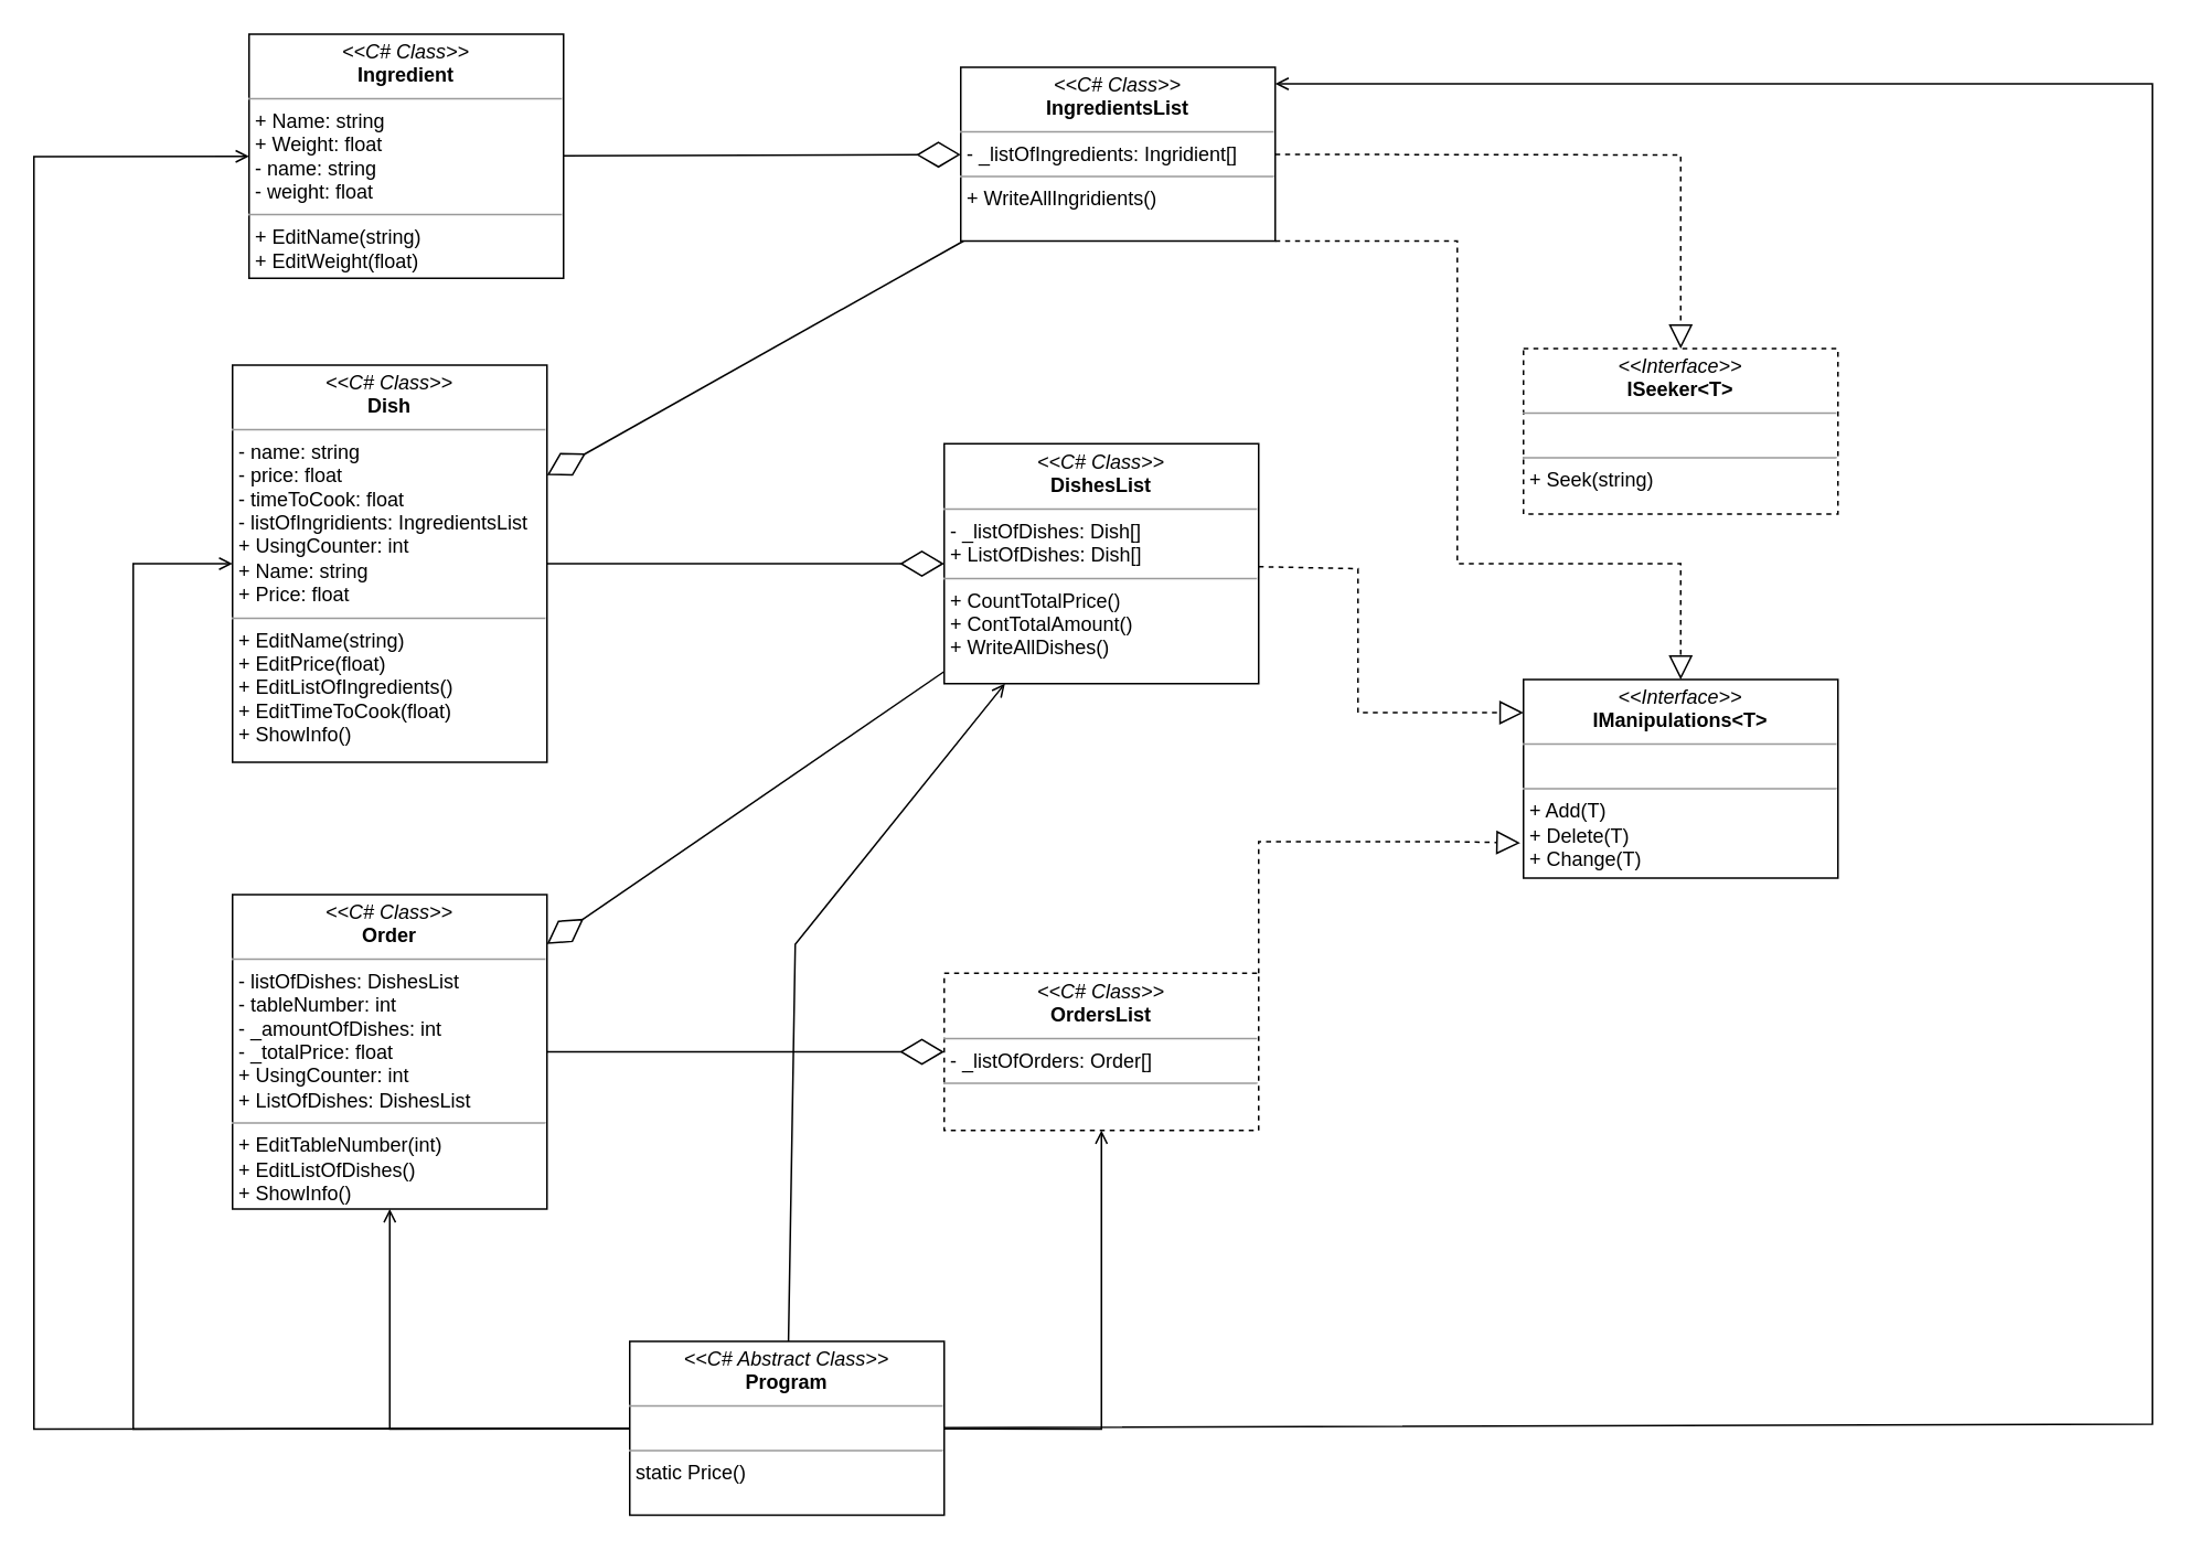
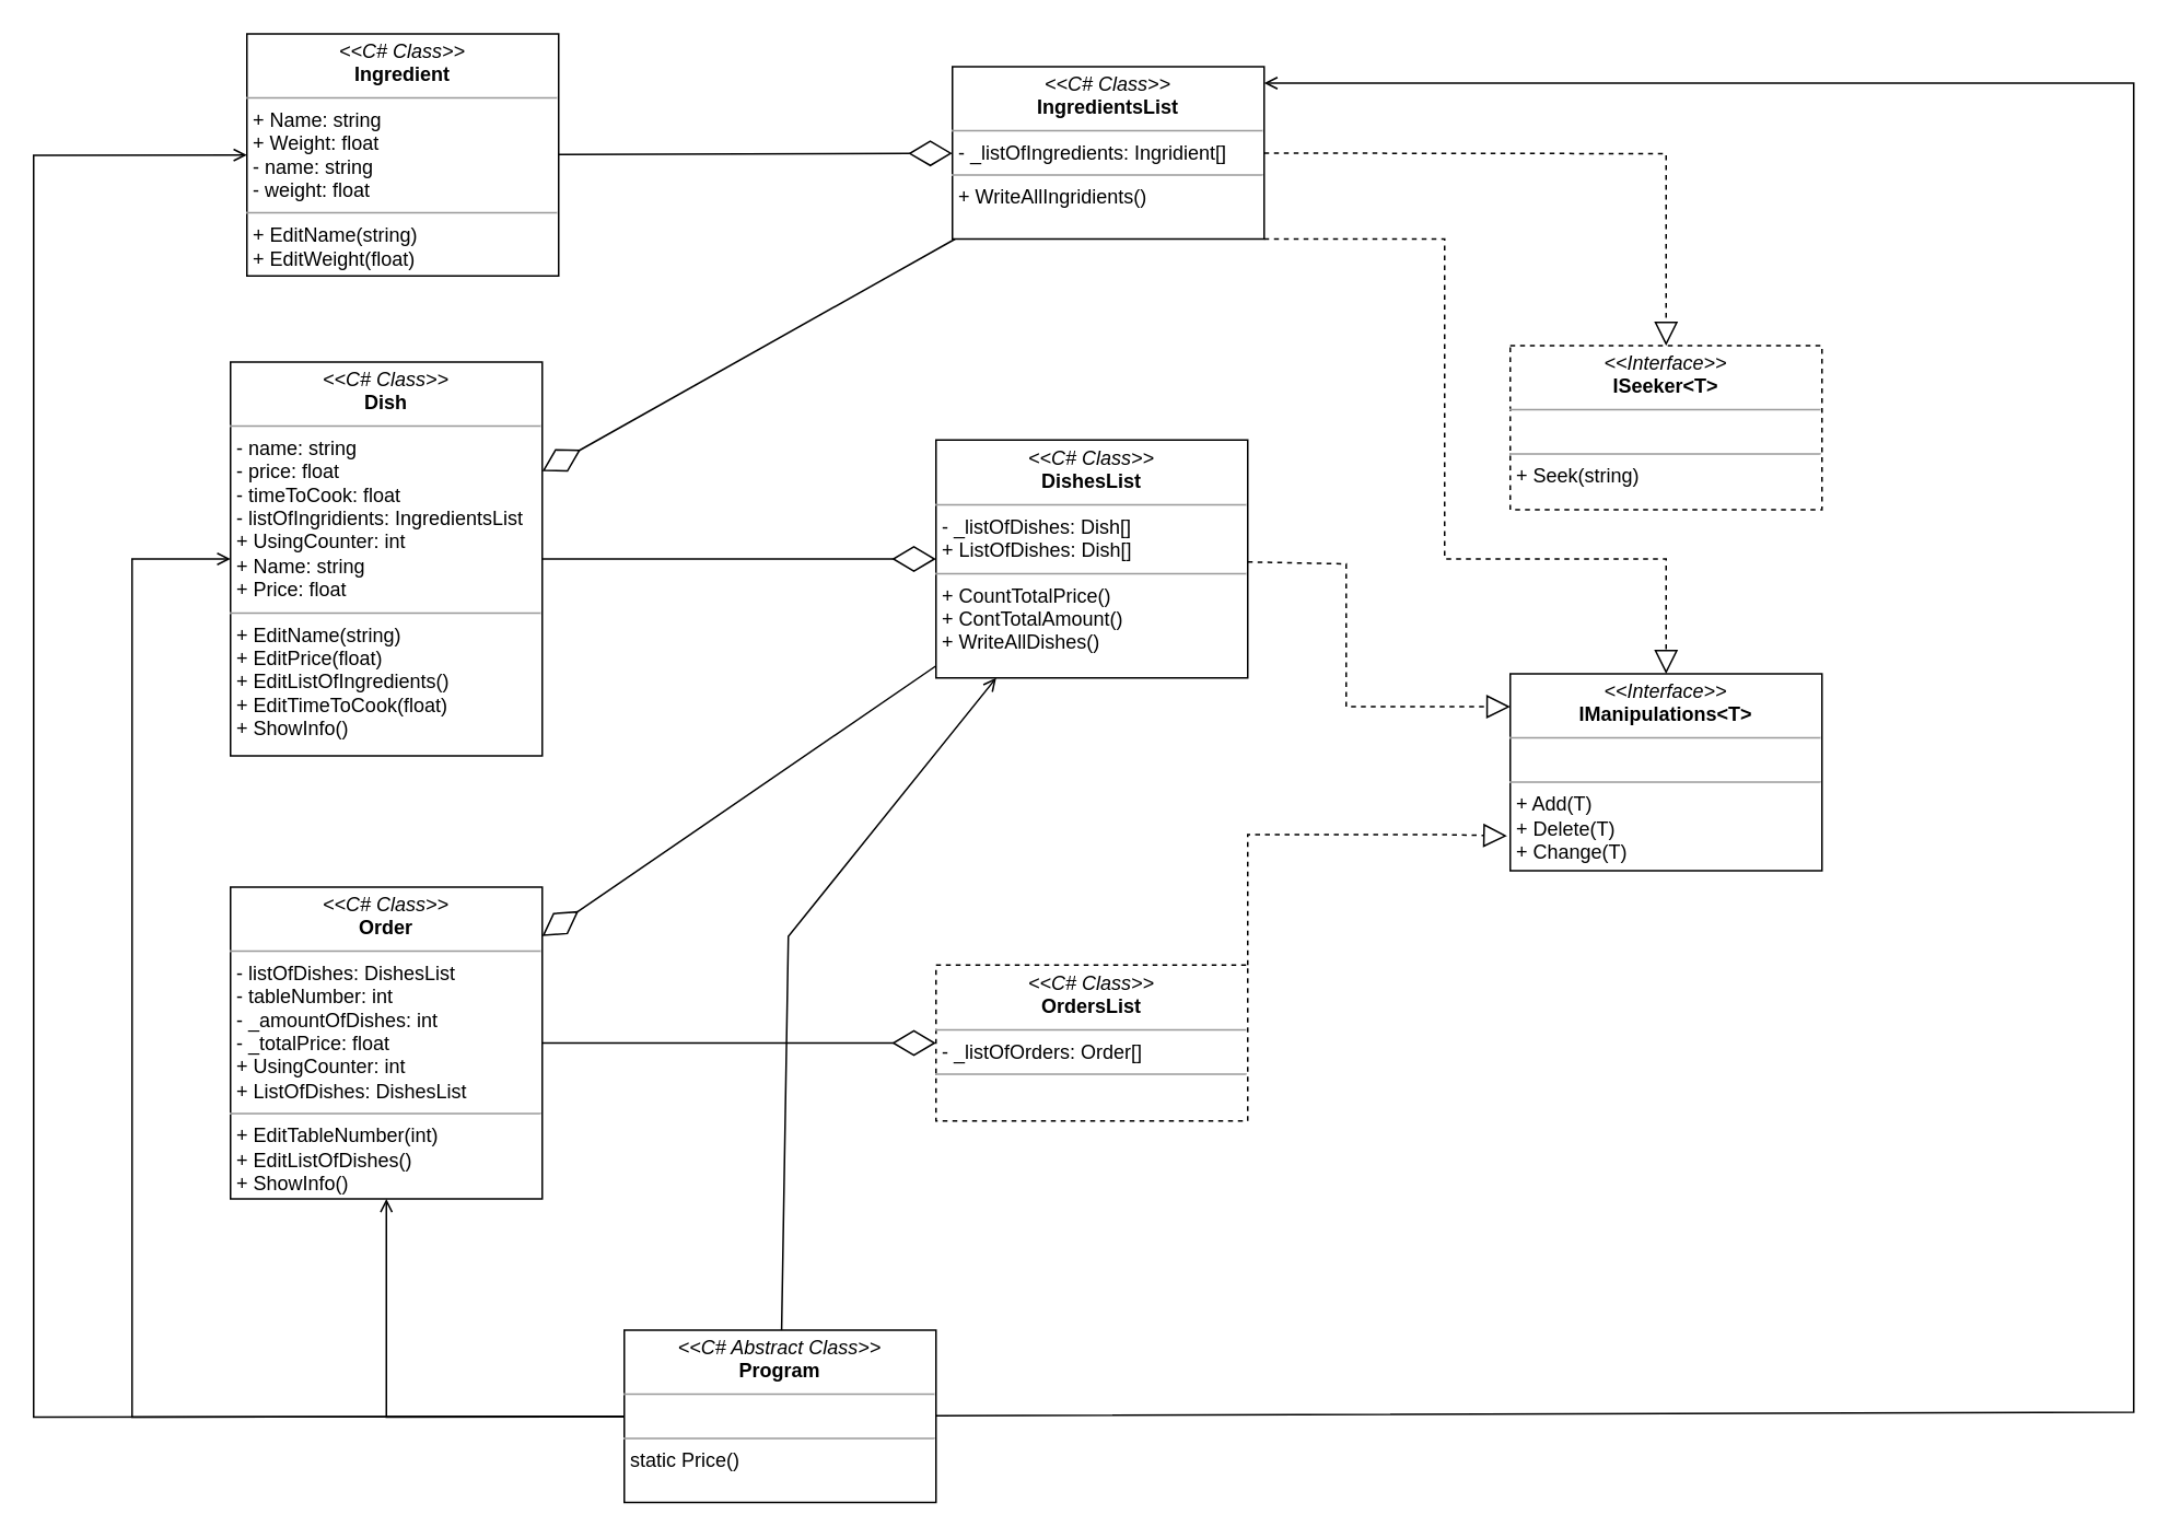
  <mxCell id="0" />
  <mxCell id="1" parent="0" />
  <mxCell id="2" value="&lt;p style=&quot;margin:0px;margin-top:4px;text-align:center;&quot;&gt;&lt;i&gt;&amp;lt;&amp;lt;C# Class&amp;gt;&amp;gt;&lt;/i&gt;&lt;br&gt;&lt;b&gt;Ingredient&lt;/b&gt;&lt;br&gt;&lt;/p&gt;&lt;hr size=&quot;1&quot;&gt;&lt;p style=&quot;margin:0px;margin-left:4px;&quot;&gt;+ Name: string&lt;br&gt;&lt;/p&gt;&lt;p style=&quot;margin:0px;margin-left:4px;&quot;&gt;+ Weight: float&lt;/p&gt;&lt;p style=&quot;margin:0px;margin-left:4px;&quot;&gt;- name: string&lt;/p&gt;&lt;p style=&quot;margin:0px;margin-left:4px;&quot;&gt;- weight: float&lt;/p&gt;&lt;hr size=&quot;1&quot;&gt;&lt;p style=&quot;margin:0px;margin-left:4px;&quot;&gt;+ EditName(string)&lt;/p&gt;&lt;p style=&quot;margin:0px;margin-left:4px;&quot;&gt;+ EditWeight(float)&lt;/p&gt;" style="verticalAlign=top;align=left;overflow=fill;fontSize=12;fontFamily=Helvetica;html=1;whiteSpace=wrap;" parent="1" vertex="1"><mxGeometry x="150" y="20" width="190" height="147.5" as="geometry" /></mxCell>
  <mxCell id="3" value="&lt;p style=&quot;margin:0px;margin-top:4px;text-align:center;&quot;&gt;&lt;i&gt;&amp;lt;&amp;lt;C# Class&amp;gt;&amp;gt;&lt;/i&gt;&lt;br&gt;&lt;b&gt;IngredientsList&lt;/b&gt;&lt;br&gt;&lt;/p&gt;&lt;hr size=&quot;1&quot;&gt;&lt;p style=&quot;margin:0px;margin-left:4px;&quot;&gt;- _listOfIngredients: Ingridient[]&lt;br&gt;&lt;/p&gt;&lt;hr size=&quot;1&quot;&gt;&lt;p style=&quot;margin:0px;margin-left:4px;&quot;&gt;&lt;span style=&quot;background-color: initial;&quot;&gt;+ WriteAllIngridients()&lt;/span&gt;&lt;br&gt;&lt;/p&gt;" style="verticalAlign=top;align=left;overflow=fill;fontSize=12;fontFamily=Helvetica;html=1;whiteSpace=wrap;" parent="1" vertex="1"><mxGeometry x="580" y="40" width="190" height="105" as="geometry" /></mxCell>
  <mxCell id="4" value="&lt;p style=&quot;margin:0px;margin-top:4px;text-align:center;&quot;&gt;&lt;i&gt;&amp;lt;&amp;lt;Interface&amp;gt;&amp;gt;&lt;/i&gt;&lt;br&gt;&lt;b&gt;IManipulations&amp;lt;T&amp;gt;&lt;/b&gt;&lt;/p&gt;&lt;hr size=&quot;1&quot;&gt;&lt;p style=&quot;margin:0px;margin-left:4px;&quot;&gt;&lt;br&gt;&lt;/p&gt;&lt;hr size=&quot;1&quot;&gt;&lt;p style=&quot;margin:0px;margin-left:4px;&quot;&gt;+ Add(T)&lt;/p&gt;&lt;p style=&quot;margin:0px;margin-left:4px;&quot;&gt;+ Delete(T)&lt;/p&gt;&lt;p style=&quot;margin:0px;margin-left:4px;&quot;&gt;+ Change(T)&lt;/p&gt;" style="verticalAlign=top;align=left;overflow=fill;fontSize=12;fontFamily=Helvetica;html=1;whiteSpace=wrap;" parent="1" vertex="1"><mxGeometry x="920" y="410" width="190" height="120" as="geometry" /></mxCell>
  <mxCell id="5" value="&lt;p style=&quot;margin:0px;margin-top:4px;text-align:center;&quot;&gt;&lt;i&gt;&amp;lt;&amp;lt;Interface&amp;gt;&amp;gt;&lt;/i&gt;&lt;br&gt;&lt;b&gt;ISeeker&amp;lt;T&amp;gt;&lt;/b&gt;&lt;/p&gt;&lt;hr size=&quot;1&quot;&gt;&lt;p style=&quot;margin:0px;margin-left:4px;&quot;&gt;&lt;br&gt;&lt;/p&gt;&lt;hr size=&quot;1&quot;&gt;&lt;p style=&quot;margin:0px;margin-left:4px;&quot;&gt;+ Seek(string)&lt;/p&gt;" style="verticalAlign=top;align=left;overflow=fill;fontSize=12;fontFamily=Helvetica;html=1;whiteSpace=wrap;dashed=1;" parent="1" vertex="1"><mxGeometry x="920" y="210" width="190" height="100" as="geometry" /></mxCell>
  <mxCell id="6" value="&lt;p style=&quot;margin:0px;margin-top:4px;text-align:center;&quot;&gt;&lt;i&gt;&amp;lt;&amp;lt;C# Class&amp;gt;&amp;gt;&lt;/i&gt;&lt;br&gt;&lt;b&gt;Dish&lt;/b&gt;&lt;br&gt;&lt;/p&gt;&lt;hr size=&quot;1&quot;&gt;&lt;p style=&quot;margin:0px;margin-left:4px;&quot;&gt;- name: string&lt;br&gt;- price: float&lt;/p&gt;&lt;p style=&quot;margin:0px;margin-left:4px;&quot;&gt;- timeToCook: float&lt;/p&gt;&lt;p style=&quot;margin:0px;margin-left:4px;&quot;&gt;- listOfIngridients: IngredientsList&lt;/p&gt;&lt;p style=&quot;margin:0px;margin-left:4px;&quot;&gt;+ UsingCounter: int&lt;/p&gt;&lt;p style=&quot;margin:0px;margin-left:4px;&quot;&gt;+ Name: string&lt;/p&gt;&lt;p style=&quot;margin:0px;margin-left:4px;&quot;&gt;+ Price: float&lt;/p&gt;&lt;hr size=&quot;1&quot;&gt;&lt;p style=&quot;margin:0px;margin-left:4px;&quot;&gt;+&amp;nbsp;EditName(string)&lt;/p&gt;&lt;p style=&quot;margin:0px;margin-left:4px;&quot;&gt;+&amp;nbsp;EditPrice(float)&lt;/p&gt;&lt;p style=&quot;margin:0px;margin-left:4px;&quot;&gt;+&amp;nbsp;EditListOfIngredients()&lt;/p&gt;&lt;p style=&quot;margin:0px;margin-left:4px;&quot;&gt;+&amp;nbsp;EditTimeToCook(float)&lt;/p&gt;&lt;p style=&quot;margin:0px;margin-left:4px;&quot;&gt;+&amp;nbsp;ShowInfo()&lt;/p&gt;" style="verticalAlign=top;align=left;overflow=fill;fontSize=12;fontFamily=Helvetica;html=1;whiteSpace=wrap;" parent="1" vertex="1"><mxGeometry x="140" y="220" width="190" height="240" as="geometry" /></mxCell>
  <mxCell id="7" value="&lt;p style=&quot;margin:0px;margin-top:4px;text-align:center;&quot;&gt;&lt;i&gt;&amp;lt;&amp;lt;C# Class&amp;gt;&amp;gt;&lt;/i&gt;&lt;br&gt;&lt;b&gt;DishesList&lt;/b&gt;&lt;br&gt;&lt;/p&gt;&lt;hr size=&quot;1&quot;&gt;&lt;p style=&quot;margin:0px;margin-left:4px;&quot;&gt;- _listOfDishes: Dish[]&lt;br&gt;+ ListOfDishes: Dish[]&lt;/p&gt;&lt;hr size=&quot;1&quot;&gt;&lt;p style=&quot;margin:0px;margin-left:4px;&quot;&gt;+&amp;nbsp;CountTotalPrice()&lt;/p&gt;&lt;p style=&quot;margin:0px;margin-left:4px;&quot;&gt;+&amp;nbsp;ContTotalAmount()&lt;/p&gt;&lt;p style=&quot;margin:0px;margin-left:4px;&quot;&gt;+&amp;nbsp;WriteAllDishes()&lt;/p&gt;" style="verticalAlign=top;align=left;overflow=fill;fontSize=12;fontFamily=Helvetica;html=1;whiteSpace=wrap;" parent="1" vertex="1"><mxGeometry x="570" y="267.5" width="190" height="145" as="geometry" /></mxCell>
  <mxCell id="8" value="&lt;p style=&quot;margin:0px;margin-top:4px;text-align:center;&quot;&gt;&lt;i&gt;&amp;lt;&amp;lt;C# Class&amp;gt;&amp;gt;&lt;/i&gt;&lt;br&gt;&lt;b&gt;OrdersList&lt;/b&gt;&lt;br&gt;&lt;/p&gt;&lt;hr size=&quot;1&quot;&gt;&lt;p style=&quot;margin:0px;margin-left:4px;&quot;&gt;- _listOfOrders: Order[]&lt;br&gt;&lt;/p&gt;&lt;hr size=&quot;1&quot;&gt;&lt;p style=&quot;margin:0px;margin-left:4px;&quot;&gt;&lt;br&gt;&lt;/p&gt;" style="verticalAlign=top;align=left;overflow=fill;fontSize=12;fontFamily=Helvetica;html=1;whiteSpace=wrap;dashed=1;" parent="1" vertex="1"><mxGeometry x="570" y="587.5" width="190" height="95" as="geometry" /></mxCell>
  <mxCell id="9" value="" style="endArrow=diamondThin;endFill=0;endSize=24;html=1;rounded=0;" parent="1" source="2" target="3" edge="1"><mxGeometry width="160" relative="1" as="geometry"><mxPoint x="580" y="260" as="sourcePoint" /><mxPoint x="740" y="260" as="targetPoint" /></mxGeometry></mxCell>
  <mxCell id="10" value="" style="endArrow=diamondThin;endFill=0;endSize=24;html=1;rounded=0;" parent="1" source="6" target="7" edge="1"><mxGeometry width="160" relative="1" as="geometry"><mxPoint x="340" y="192" as="sourcePoint" /><mxPoint x="590" y="192" as="targetPoint" /></mxGeometry></mxCell>
  <mxCell id="11" value="" style="endArrow=diamondThin;endFill=0;endSize=24;html=1;rounded=0;" parent="1" source="18" target="8" edge="1"><mxGeometry width="160" relative="1" as="geometry"><mxPoint x="330" y="556.948" as="sourcePoint" /><mxPoint x="580" y="363" as="targetPoint" /></mxGeometry></mxCell>
  <mxCell id="12" value="" style="endArrow=diamondThin;endFill=0;endSize=24;html=1;rounded=0;" parent="1" source="3" target="6" edge="1"><mxGeometry width="160" relative="1" as="geometry"><mxPoint x="460" y="260" as="sourcePoint" /><mxPoint x="620" y="260" as="targetPoint" /></mxGeometry></mxCell>
  <mxCell id="13" value="" style="endArrow=diamondThin;endFill=0;endSize=24;html=1;rounded=0;" parent="1" source="7" target="18" edge="1"><mxGeometry width="160" relative="1" as="geometry"><mxPoint x="590" y="440" as="sourcePoint" /><mxPoint x="330" y="510" as="targetPoint" /></mxGeometry></mxCell>
  <mxCell id="14" value="" style="endArrow=block;endFill=0;endSize=12;html=1;rounded=0;dashed=1;" parent="1" source="3" target="5" edge="1"><mxGeometry width="160" relative="1" as="geometry"><mxPoint x="790" y="160" as="sourcePoint" /><mxPoint x="950" y="160" as="targetPoint" /><Array as="points"><mxPoint x="1015" y="93" /></Array></mxGeometry></mxCell>
  <mxCell id="15" value="" style="endArrow=block;endFill=0;endSize=12;html=1;rounded=0;dashed=1;exitX=1;exitY=1;exitDx=0;exitDy=0;" parent="1" source="3" target="4" edge="1"><mxGeometry width="160" relative="1" as="geometry"><mxPoint x="770" y="192" as="sourcePoint" /><mxPoint x="1025" y="230" as="targetPoint" /><Array as="points"><mxPoint x="880" y="145" /><mxPoint x="880" y="340" /><mxPoint x="1015" y="340" /></Array></mxGeometry></mxCell>
  <mxCell id="16" value="" style="endArrow=block;endFill=0;endSize=12;html=1;rounded=0;dashed=1;entryX=0;entryY=0.167;entryDx=0;entryDy=0;entryPerimeter=0;" parent="1" source="7" target="4" edge="1"><mxGeometry width="160" relative="1" as="geometry"><mxPoint x="790" y="372" as="sourcePoint" /><mxPoint x="1045" y="410" as="targetPoint" /><Array as="points"><mxPoint x="820" y="343" /><mxPoint x="820" y="430" /><mxPoint x="900" y="430" /></Array></mxGeometry></mxCell>
  <mxCell id="17" value="" style="endArrow=block;endFill=0;endSize=12;html=1;rounded=0;dashed=1;entryX=-0.01;entryY=0.823;entryDx=0;entryDy=0;entryPerimeter=0;exitX=1;exitY=0;exitDx=0;exitDy=0;" parent="1" source="8" target="4" edge="1"><mxGeometry width="160" relative="1" as="geometry"><mxPoint x="770" y="363" as="sourcePoint" /><mxPoint x="930" y="440" as="targetPoint" /><Array as="points"><mxPoint x="760" y="508" /><mxPoint x="840" y="508" /><mxPoint x="880" y="508" /></Array></mxGeometry></mxCell>
  <mxCell id="18" value="&lt;p style=&quot;margin:0px;margin-top:4px;text-align:center;&quot;&gt;&lt;i&gt;&amp;lt;&amp;lt;C# Class&amp;gt;&amp;gt;&lt;/i&gt;&lt;br&gt;&lt;b&gt;Order&lt;/b&gt;&lt;br&gt;&lt;/p&gt;&lt;hr size=&quot;1&quot;&gt;&lt;p style=&quot;margin: 0px 0px 0px 4px;&quot;&gt;- listOfDishes: DishesList&lt;/p&gt;&lt;p style=&quot;margin: 0px 0px 0px 4px;&quot;&gt;- tableNumber: int&lt;/p&gt;&lt;p style=&quot;margin: 0px 0px 0px 4px;&quot;&gt;-&amp;nbsp;_amountOfDishes: int&lt;/p&gt;&lt;p style=&quot;margin: 0px 0px 0px 4px;&quot;&gt;-&amp;nbsp;_totalPrice: float&lt;/p&gt;&lt;p style=&quot;margin: 0px 0px 0px 4px;&quot;&gt;+ UsingCounter: int&lt;br&gt;+&amp;nbsp;ListOfDishes: DishesList&lt;/p&gt;&lt;hr size=&quot;1&quot;&gt;&lt;p style=&quot;margin:0px;margin-left:4px;&quot;&gt;+&amp;nbsp;EditTableNumber(int)&lt;/p&gt;&lt;p style=&quot;margin:0px;margin-left:4px;&quot;&gt;+&amp;nbsp;EditListOfDishes()&lt;/p&gt;&lt;p style=&quot;margin:0px;margin-left:4px;&quot;&gt;+&amp;nbsp;ShowInfo()&lt;/p&gt;" style="verticalAlign=top;align=left;overflow=fill;fontSize=12;fontFamily=Helvetica;html=1;whiteSpace=wrap;" parent="1" vertex="1"><mxGeometry x="140" y="540" width="190" height="190" as="geometry" /></mxCell>
  <mxCell id="19" value="&lt;p style=&quot;margin:0px;margin-top:4px;text-align:center;&quot;&gt;&lt;i&gt;&amp;lt;&amp;lt;C# Abstract Class&amp;gt;&amp;gt;&lt;/i&gt;&lt;br&gt;&lt;b&gt;Program&lt;/b&gt;&lt;br&gt;&lt;/p&gt;&lt;hr size=&quot;1&quot;&gt;&lt;p style=&quot;margin:0px;margin-left:4px;&quot;&gt;&lt;br&gt;&lt;/p&gt;&lt;hr size=&quot;1&quot;&gt;&lt;p style=&quot;margin:0px;margin-left:4px;&quot;&gt;static Price()&lt;/p&gt;" style="verticalAlign=top;align=left;overflow=fill;fontSize=12;fontFamily=Helvetica;html=1;whiteSpace=wrap;" parent="1" vertex="1"><mxGeometry x="380" y="810" width="190" height="105" as="geometry" /></mxCell>
  <mxCell id="20" value="" style="endArrow=open;html=1;rounded=0;endFill=0;" parent="1" source="19" target="18" edge="1"><mxGeometry width="50" height="50" relative="1" as="geometry"><mxPoint x="807" y="830" as="sourcePoint" /><mxPoint x="857" y="780" as="targetPoint" /><Array as="points"><mxPoint x="235" y="863" /></Array></mxGeometry></mxCell>
- <mxCell id="21" value="" style="endArrow=open;html=1;rounded=0;endFill=0;" parent="1" source="19" target="8" edge="1"><mxGeometry width="50" height="50" relative="1" as="geometry"><mxPoint x="390" y="873" as="sourcePoint" /><mxPoint x="245" y="740" as="targetPoint" /><Array as="points"><mxPoint x="665" y="863" /></Array></mxGeometry></mxCell>
  <mxCell id="22" value="" style="endArrow=open;html=1;rounded=0;endFill=0;" parent="1" source="19" target="6" edge="1"><mxGeometry width="50" height="50" relative="1" as="geometry"><mxPoint x="390" y="873" as="sourcePoint" /><mxPoint x="245" y="740" as="targetPoint" /><Array as="points"><mxPoint x="80" y="863" /><mxPoint x="80" y="600" /><mxPoint x="80" y="340" /></Array></mxGeometry></mxCell>
  <mxCell id="23" value="" style="endArrow=open;html=1;rounded=0;endFill=0;" parent="1" source="19" target="2" edge="1"><mxGeometry width="50" height="50" relative="1" as="geometry"><mxPoint x="400" y="883" as="sourcePoint" /><mxPoint x="255" y="750" as="targetPoint" /><Array as="points"><mxPoint x="20" y="863" /><mxPoint x="20" y="94" /></Array></mxGeometry></mxCell>
  <mxCell id="24" value="" style="endArrow=open;html=1;rounded=0;endFill=0;" parent="1" source="19" target="7" edge="1"><mxGeometry width="50" height="50" relative="1" as="geometry"><mxPoint x="410" y="893" as="sourcePoint" /><mxPoint x="265" y="760" as="targetPoint" /><Array as="points"><mxPoint x="480" y="570" /></Array></mxGeometry></mxCell>
  <mxCell id="25" value="" style="endArrow=open;html=1;rounded=0;endFill=0;entryX=1;entryY=0.095;entryDx=0;entryDy=0;entryPerimeter=0;" parent="1" source="19" target="3" edge="1"><mxGeometry width="50" height="50" relative="1" as="geometry"><mxPoint x="420" y="903" as="sourcePoint" /><mxPoint x="275" y="770" as="targetPoint" /><Array as="points"><mxPoint x="1300" y="860" /><mxPoint x="1300" y="50" /></Array></mxGeometry></mxCell>
